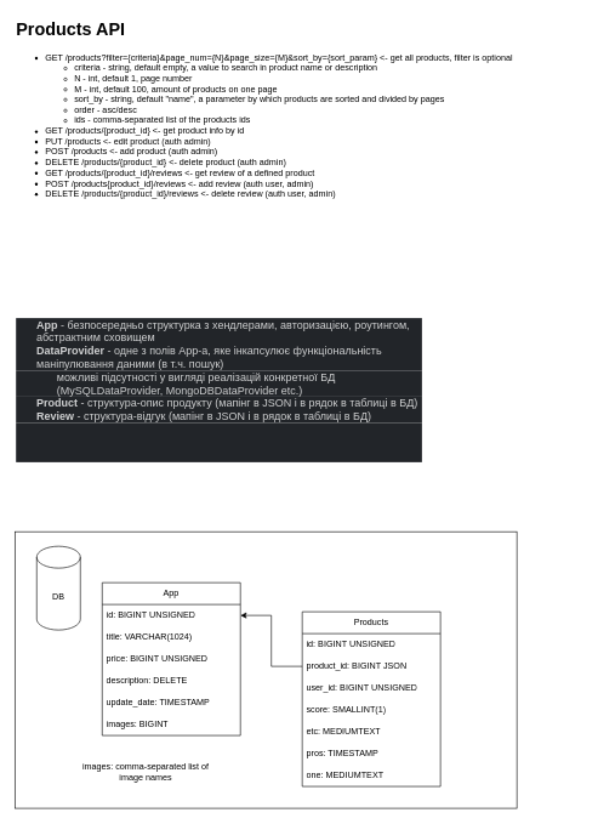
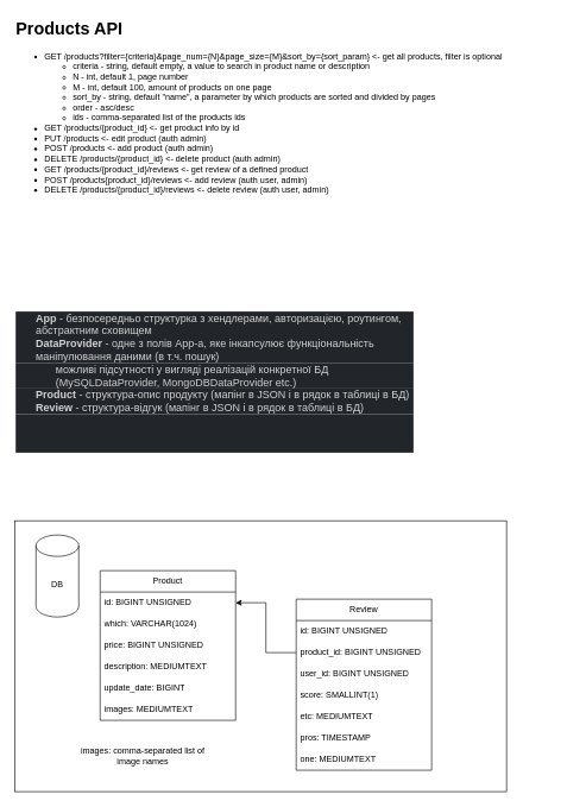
  <mxCell id="0" />
  <mxCell id="1" parent="0" />
  <mxCell id="2" value="&lt;h1 style=&quot;margin-top: 0px;&quot;&gt;Products API&lt;br&gt;&lt;/h1&gt;&lt;ul&gt;&lt;li&gt;GET /products?filter={criteria}&amp;amp;page_num={N}&amp;amp;page_size={M}&amp;amp;sort_by={sort_param} &amp;lt;- get all products, filter is optional&lt;/li&gt;&lt;ul&gt;&lt;li&gt;criteria - string, default empty, a value to search in product name or description&lt;/li&gt;&lt;li&gt;N - int, default 1, page number&lt;/li&gt;&lt;li&gt;M - int, default 100, amount of products on one page&lt;/li&gt;&lt;li&gt;sort_by - string, default &quot;name&quot;, a parameter by which products are sorted and divided by pages&lt;br&gt;&lt;/li&gt;&lt;li&gt;order - asc/desc&lt;/li&gt;&lt;li&gt;ids - comma-separated list of the products ids&lt;br&gt;&lt;/li&gt;&lt;/ul&gt;&lt;li&gt;GET /products/{product_id} &amp;lt;- get product info by id&lt;/li&gt;&lt;li&gt;&lt;span style=&quot;background-color: initial;&quot;&gt;PUT /products &amp;lt;- edit product (auth admin)&lt;/span&gt;&lt;br&gt;&lt;/li&gt;&lt;li&gt;POST /products &amp;lt;- add product (auth admin)&lt;br&gt;&lt;/li&gt;&lt;li&gt;DELETE /products/{product_id} &amp;lt;- delete product (auth admin)&lt;br&gt;&lt;/li&gt;&lt;li&gt;GET /products/{product_id}/reviews &amp;lt;- get review of a defined product&lt;/li&gt;&lt;li&gt;POST /products{product_id}/reviews&amp;nbsp;&amp;lt;- add review (auth user, admin)&lt;br&gt;&lt;/li&gt;&lt;li&gt;DELETE /products/{product_id}/reviews&amp;nbsp;&amp;lt;- delete review (auth user, admin)&lt;/li&gt;&lt;/ul&gt;" style="text;html=1;whiteSpace=wrap;overflow=hidden;rounded=0;" parent="1" vertex="1"><mxGeometry x="20" y="20" width="780" height="280" as="geometry" /></mxCell>
  <mxCell id="3" value="&lt;ul data-stringify-type=&quot;unordered-list&quot; class=&quot;p-rich_text_list p-rich_text_list__bullet&quot; data-indent=&quot;0&quot; data-border=&quot;0&quot; style=&quot;box-sizing: inherit; margin: 0px; padding: 0px; list-style-type: none; color: rgb(209, 210, 211); font-family: Slack-Lato, Slack-Fractions, appleLogo, sans-serif; font-size: 15px; font-style: normal; font-variant-ligatures: common-ligatures; font-variant-caps: normal; font-weight: 400; letter-spacing: normal; orphans: 2; text-align: left; text-indent: 0px; text-transform: none; widows: 2; word-spacing: 0px; -webkit-text-stroke-width: 0px; white-space: normal; background-color: rgb(34, 37, 41); text-decoration-thickness: initial; text-decoration-style: initial; text-decoration-color: initial;&quot;&gt;&lt;li data-stringify-indent=&quot;0&quot; data-stringify-border=&quot;0&quot; style=&quot;box-sizing: inherit; margin-bottom: 0px; margin-left: 28px; list-style-type: none;&quot;&gt;&lt;b data-stringify-type=&quot;bold&quot; style=&quot;box-sizing: inherit;&quot;&gt;App&lt;/b&gt;&lt;span&gt;&amp;nbsp;&lt;/span&gt;- безпосередньо структурка з хендлерами, авторизацією, роутингом, абстрактним сховищем&lt;/li&gt;&lt;li data-stringify-indent=&quot;0&quot; data-stringify-border=&quot;0&quot; style=&quot;box-sizing: inherit; margin-bottom: 0px; margin-left: 28px; list-style-type: none;&quot;&gt;&lt;b data-stringify-type=&quot;bold&quot; style=&quot;box-sizing: inherit;&quot;&gt;DataProvider&lt;/b&gt;&lt;span&gt;&amp;nbsp;&lt;/span&gt;- одне з полів App-a, яке інкапсулює функціональність маніпулювання даними (в т.ч. пошук)&lt;/li&gt;&lt;/ul&gt;&lt;ul data-stringify-type=&quot;unordered-list&quot; class=&quot;p-rich_text_list p-rich_text_list__bullet&quot; data-indent=&quot;1&quot; data-border=&quot;0&quot; style=&quot;box-sizing: inherit; margin: 0px; padding: 0px; list-style-type: none; color: rgb(209, 210, 211); font-family: Slack-Lato, Slack-Fractions, appleLogo, sans-serif; font-size: 15px; font-style: normal; font-variant-ligatures: common-ligatures; font-variant-caps: normal; font-weight: 400; letter-spacing: normal; orphans: 2; text-align: left; text-indent: 0px; text-transform: none; widows: 2; word-spacing: 0px; -webkit-text-stroke-width: 0px; white-space: normal; background-color: rgb(34, 37, 41); text-decoration-thickness: initial; text-decoration-style: initial; text-decoration-color: initial;&quot;&gt;&lt;li data-stringify-indent=&quot;1&quot; data-stringify-border=&quot;0&quot; style=&quot;box-sizing: inherit; margin-bottom: 0px; margin-left: 56px; list-style-type: none;&quot;&gt;можливі підсутності у вигляді реалізацій конкретної БД (MySQLDataProvider, MongoDBDataProvider etc.)&lt;/li&gt;&lt;/ul&gt;&lt;ul data-stringify-type=&quot;unordered-list&quot; class=&quot;p-rich_text_list p-rich_text_list__bullet&quot; data-indent=&quot;0&quot; data-border=&quot;0&quot; style=&quot;box-sizing: inherit; margin: 0px; padding: 0px; list-style-type: none; color: rgb(209, 210, 211); font-family: Slack-Lato, Slack-Fractions, appleLogo, sans-serif; font-size: 15px; font-style: normal; font-variant-ligatures: common-ligatures; font-variant-caps: normal; font-weight: 400; letter-spacing: normal; orphans: 2; text-align: left; text-indent: 0px; text-transform: none; widows: 2; word-spacing: 0px; -webkit-text-stroke-width: 0px; white-space: normal; background-color: rgb(34, 37, 41); text-decoration-thickness: initial; text-decoration-style: initial; text-decoration-color: initial;&quot;&gt;&lt;li data-stringify-indent=&quot;0&quot; data-stringify-border=&quot;0&quot; style=&quot;box-sizing: inherit; margin-bottom: 0px; margin-left: 28px; list-style-type: none;&quot;&gt;&lt;b data-stringify-type=&quot;bold&quot; style=&quot;box-sizing: inherit;&quot;&gt;Product&lt;/b&gt;&lt;span&gt;&amp;nbsp;&lt;/span&gt;- структура-опис продукту (мапінг в JSON і в рядок в таблиці в БД)&lt;/li&gt;&lt;li data-stringify-indent=&quot;0&quot; data-stringify-border=&quot;0&quot; style=&quot;box-sizing: inherit; margin-bottom: 0px; margin-left: 28px; list-style-type: none;&quot;&gt;&lt;b data-stringify-type=&quot;bold&quot; style=&quot;box-sizing: inherit;&quot;&gt;Review&lt;span&gt;&amp;nbsp;&lt;/span&gt;&lt;/b&gt;- структура-відгук (мапінг в JSON і в рядок в таблиці в БД)&lt;/li&gt;&lt;/ul&gt;&lt;div class=&quot;p-rich_text_section&quot; style=&quot;box-sizing: inherit; counter-reset: list-0 0 list-1 0 list-2 0 list-3 0 list-4 0 list-5 0 list-6 0 list-7 0 list-8 0 list-9 0; color: rgb(209, 210, 211); font-family: Slack-Lato, Slack-Fractions, appleLogo, sans-serif; font-size: 15px; font-style: normal; font-variant-ligatures: common-ligatures; font-variant-caps: normal; font-weight: 400; letter-spacing: normal; orphans: 2; text-align: left; text-indent: 0px; text-transform: none; widows: 2; word-spacing: 0px; -webkit-text-stroke-width: 0px; white-space: normal; background-color: rgb(34, 37, 41); text-decoration-thickness: initial; text-decoration-style: initial; text-decoration-color: initial;&quot;&gt;&lt;br class=&quot;Apple-interchange-newline&quot;&gt;&#10;&#10;&lt;/div&gt;" style="text;whiteSpace=wrap;html=1;" parent="1" vertex="1"><mxGeometry x="20" y="430" width="560" height="240" as="geometry" /></mxCell>
  <mxCell id="4" value="" style="rounded=0;whiteSpace=wrap;html=1;fillColor=none;" parent="1" vertex="1"><mxGeometry x="20" y="730" width="690" height="380" as="geometry" /></mxCell>
  <mxCell id="5" value="DB" style="shape=cylinder3;whiteSpace=wrap;html=1;boundedLbl=1;backgroundOutline=1;size=15;" parent="1" vertex="1"><mxGeometry x="50" y="750" width="60" height="115" as="geometry" /></mxCell>
- <mxCell id="6" value="App" style="swimlane;fontStyle=0;childLayout=stackLayout;horizontal=1;startSize=30;horizontalStack=0;resizeParent=1;resizeParentMax=0;resizeLast=0;collapsible=1;marginBottom=0;whiteSpace=wrap;html=1;" parent="1" vertex="1"><mxGeometry x="140" y="800" width="190" height="210" as="geometry" /></mxCell>
+ <mxCell id="6" value="Product" style="swimlane;fontStyle=0;childLayout=stackLayout;horizontal=1;startSize=30;horizontalStack=0;resizeParent=1;resizeParentMax=0;resizeLast=0;collapsible=1;marginBottom=0;whiteSpace=wrap;html=1;" parent="1" vertex="1"><mxGeometry x="140" y="800" width="190" height="210" as="geometry" /></mxCell>
  <mxCell id="7" value="id: BIGINT UNSIGNED" style="text;strokeColor=none;fillColor=none;align=left;verticalAlign=middle;spacingLeft=4;spacingRight=4;overflow=hidden;points=[[0,0.5],[1,0.5]];portConstraint=eastwest;rotatable=0;whiteSpace=wrap;html=1;" parent="6" vertex="1"><mxGeometry y="30" width="190" height="30" as="geometry" /></mxCell>
- <mxCell id="8" value="title: VARCHAR(1024)" style="text;strokeColor=none;fillColor=none;align=left;verticalAlign=middle;spacingLeft=4;spacingRight=4;overflow=hidden;points=[[0,0.5],[1,0.5]];portConstraint=eastwest;rotatable=0;whiteSpace=wrap;html=1;" parent="6" vertex="1"><mxGeometry y="60" width="190" height="30" as="geometry" /></mxCell>
+ <mxCell id="8" value="which: VARCHAR(1024)" style="text;strokeColor=none;fillColor=none;align=left;verticalAlign=middle;spacingLeft=4;spacingRight=4;overflow=hidden;points=[[0,0.5],[1,0.5]];portConstraint=eastwest;rotatable=0;whiteSpace=wrap;html=1;" parent="6" vertex="1"><mxGeometry y="60" width="190" height="30" as="geometry" /></mxCell>
  <mxCell id="9" value="price: BIGINT UNSIGNED" style="text;strokeColor=none;fillColor=none;align=left;verticalAlign=middle;spacingLeft=4;spacingRight=4;overflow=hidden;points=[[0,0.5],[1,0.5]];portConstraint=eastwest;rotatable=0;whiteSpace=wrap;html=1;" parent="6" vertex="1"><mxGeometry y="90" width="190" height="30" as="geometry" /></mxCell>
- <mxCell id="10" value="description: DELETE" style="text;strokeColor=none;fillColor=none;align=left;verticalAlign=middle;spacingLeft=4;spacingRight=4;overflow=hidden;points=[[0,0.5],[1,0.5]];portConstraint=eastwest;rotatable=0;whiteSpace=wrap;html=1;" parent="6" vertex="1"><mxGeometry y="120" width="190" height="30" as="geometry" /></mxCell>
- <mxCell id="11" value="update_date: TIMESTAMP" style="text;strokeColor=none;fillColor=none;align=left;verticalAlign=middle;spacingLeft=4;spacingRight=4;overflow=hidden;points=[[0,0.5],[1,0.5]];portConstraint=eastwest;rotatable=0;whiteSpace=wrap;html=1;" parent="6" vertex="1"><mxGeometry y="150" width="190" height="30" as="geometry" /></mxCell>
- <mxCell id="12" value="images: BIGINT" style="text;strokeColor=none;fillColor=none;align=left;verticalAlign=middle;spacingLeft=4;spacingRight=4;overflow=hidden;points=[[0,0.5],[1,0.5]];portConstraint=eastwest;rotatable=0;whiteSpace=wrap;html=1;" parent="6" vertex="1"><mxGeometry y="180" width="190" height="30" as="geometry" /></mxCell>
- <mxCell id="13" value="Products" style="swimlane;fontStyle=0;childLayout=stackLayout;horizontal=1;startSize=30;horizontalStack=0;resizeParent=1;resizeParentMax=0;resizeLast=0;collapsible=1;marginBottom=0;whiteSpace=wrap;html=1;movable=1;resizable=1;rotatable=1;deletable=1;editable=1;locked=0;connectable=1;" parent="1" vertex="1"><mxGeometry x="415" y="840" width="190" height="240" as="geometry"><mxRectangle x="425" y="670" width="80" height="30" as="alternateBounds" /></mxGeometry></mxCell>
+ <mxCell id="10" value="description: MEDIUMTEXT" style="text;strokeColor=none;fillColor=none;align=left;verticalAlign=middle;spacingLeft=4;spacingRight=4;overflow=hidden;points=[[0,0.5],[1,0.5]];portConstraint=eastwest;rotatable=0;whiteSpace=wrap;html=1;" parent="6" vertex="1"><mxGeometry y="120" width="190" height="30" as="geometry" /></mxCell>
+ <mxCell id="11" value="update_date: BIGINT" style="text;strokeColor=none;fillColor=none;align=left;verticalAlign=middle;spacingLeft=4;spacingRight=4;overflow=hidden;points=[[0,0.5],[1,0.5]];portConstraint=eastwest;rotatable=0;whiteSpace=wrap;html=1;" parent="6" vertex="1"><mxGeometry y="150" width="190" height="30" as="geometry" /></mxCell>
+ <mxCell id="12" value="images: MEDIUMTEXT" style="text;strokeColor=none;fillColor=none;align=left;verticalAlign=middle;spacingLeft=4;spacingRight=4;overflow=hidden;points=[[0,0.5],[1,0.5]];portConstraint=eastwest;rotatable=0;whiteSpace=wrap;html=1;" parent="6" vertex="1"><mxGeometry y="180" width="190" height="30" as="geometry" /></mxCell>
+ <mxCell id="13" value="Review" style="swimlane;fontStyle=0;childLayout=stackLayout;horizontal=1;startSize=30;horizontalStack=0;resizeParent=1;resizeParentMax=0;resizeLast=0;collapsible=1;marginBottom=0;whiteSpace=wrap;html=1;movable=1;resizable=1;rotatable=1;deletable=1;editable=1;locked=0;connectable=1;" parent="1" vertex="1"><mxGeometry x="415" y="840" width="190" height="240" as="geometry"><mxRectangle x="425" y="670" width="80" height="30" as="alternateBounds" /></mxGeometry></mxCell>
  <mxCell id="14" value="id: BIGINT UNSIGNED" style="text;strokeColor=none;fillColor=none;align=left;verticalAlign=middle;spacingLeft=4;spacingRight=4;overflow=hidden;points=[[0,0.5],[1,0.5]];portConstraint=eastwest;rotatable=0;whiteSpace=wrap;html=1;" parent="13" vertex="1"><mxGeometry y="30" width="190" height="30" as="geometry" /></mxCell>
- <mxCell id="15" value="product_id: BIGINT JSON" style="text;strokeColor=none;fillColor=none;align=left;verticalAlign=middle;spacingLeft=4;spacingRight=4;overflow=hidden;points=[[0,0.5],[1,0.5]];portConstraint=eastwest;rotatable=0;whiteSpace=wrap;html=1;" parent="13" vertex="1"><mxGeometry y="60" width="190" height="30" as="geometry" /></mxCell>
+ <mxCell id="15" value="product_id: BIGINT UNSIGNED" style="text;strokeColor=none;fillColor=none;align=left;verticalAlign=middle;spacingLeft=4;spacingRight=4;overflow=hidden;points=[[0,0.5],[1,0.5]];portConstraint=eastwest;rotatable=0;whiteSpace=wrap;html=1;" parent="13" vertex="1"><mxGeometry y="60" width="190" height="30" as="geometry" /></mxCell>
  <mxCell id="16" value="user_id: BIGINT UNSIGNED" style="text;strokeColor=none;fillColor=none;align=left;verticalAlign=middle;spacingLeft=4;spacingRight=4;overflow=hidden;points=[[0,0.5],[1,0.5]];portConstraint=eastwest;rotatable=0;whiteSpace=wrap;html=1;" parent="13" vertex="1"><mxGeometry y="90" width="190" height="30" as="geometry" /></mxCell>
  <mxCell id="17" value="score: SMALLINT(1)" style="text;strokeColor=none;fillColor=none;align=left;verticalAlign=middle;spacingLeft=4;spacingRight=4;overflow=hidden;points=[[0,0.5],[1,0.5]];portConstraint=eastwest;rotatable=0;whiteSpace=wrap;html=1;" parent="13" vertex="1"><mxGeometry y="120" width="190" height="30" as="geometry" /></mxCell>
  <mxCell id="18" value="etc: MEDIUMTEXT" style="text;strokeColor=none;fillColor=none;align=left;verticalAlign=middle;spacingLeft=4;spacingRight=4;overflow=hidden;points=[[0,0.5],[1,0.5]];portConstraint=eastwest;rotatable=0;whiteSpace=wrap;html=1;" parent="13" vertex="1"><mxGeometry y="150" width="190" height="30" as="geometry" /></mxCell>
  <mxCell id="19" value="pros: TIMESTAMP" style="text;strokeColor=none;fillColor=none;align=left;verticalAlign=middle;spacingLeft=4;spacingRight=4;overflow=hidden;points=[[0,0.5],[1,0.5]];portConstraint=eastwest;rotatable=0;whiteSpace=wrap;html=1;" parent="13" vertex="1"><mxGeometry y="180" width="190" height="30" as="geometry" /></mxCell>
  <mxCell id="20" value="one: MEDIUMTEXT" style="text;strokeColor=none;fillColor=none;align=left;verticalAlign=middle;spacingLeft=4;spacingRight=4;overflow=hidden;points=[[0,0.5],[1,0.5]];portConstraint=eastwest;rotatable=0;whiteSpace=wrap;html=1;" parent="13" vertex="1"><mxGeometry y="210" width="190" height="30" as="geometry" /></mxCell>
  <mxCell id="21" style="edgeStyle=orthogonalEdgeStyle;rounded=0;orthogonalLoop=1;jettySize=auto;html=1;exitX=0;exitY=0.5;exitDx=0;exitDy=0;entryX=1;entryY=0.5;entryDx=0;entryDy=0;" parent="1" source="15" target="7" edge="1"><mxGeometry relative="1" as="geometry" /></mxCell>
  <mxCell id="22" value="images: comma-separated list of image names" style="text;html=1;align=center;verticalAlign=middle;whiteSpace=wrap;rounded=0;" parent="1" vertex="1"><mxGeometry x="100" y="1045" width="200" height="30" as="geometry" /></mxCell>
